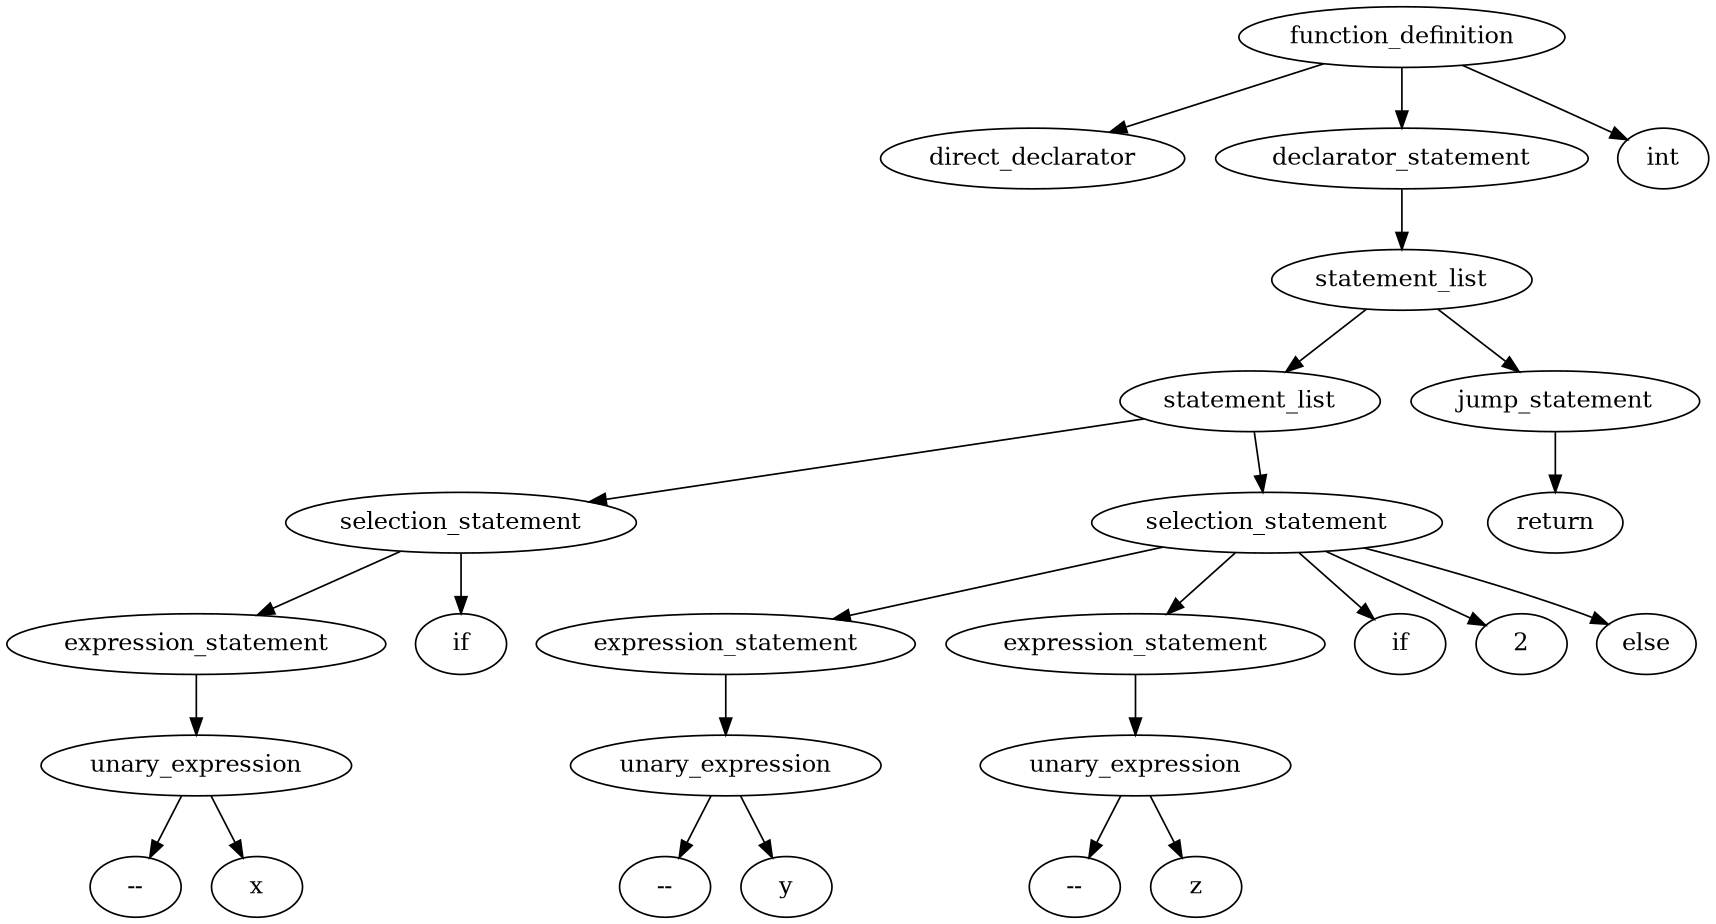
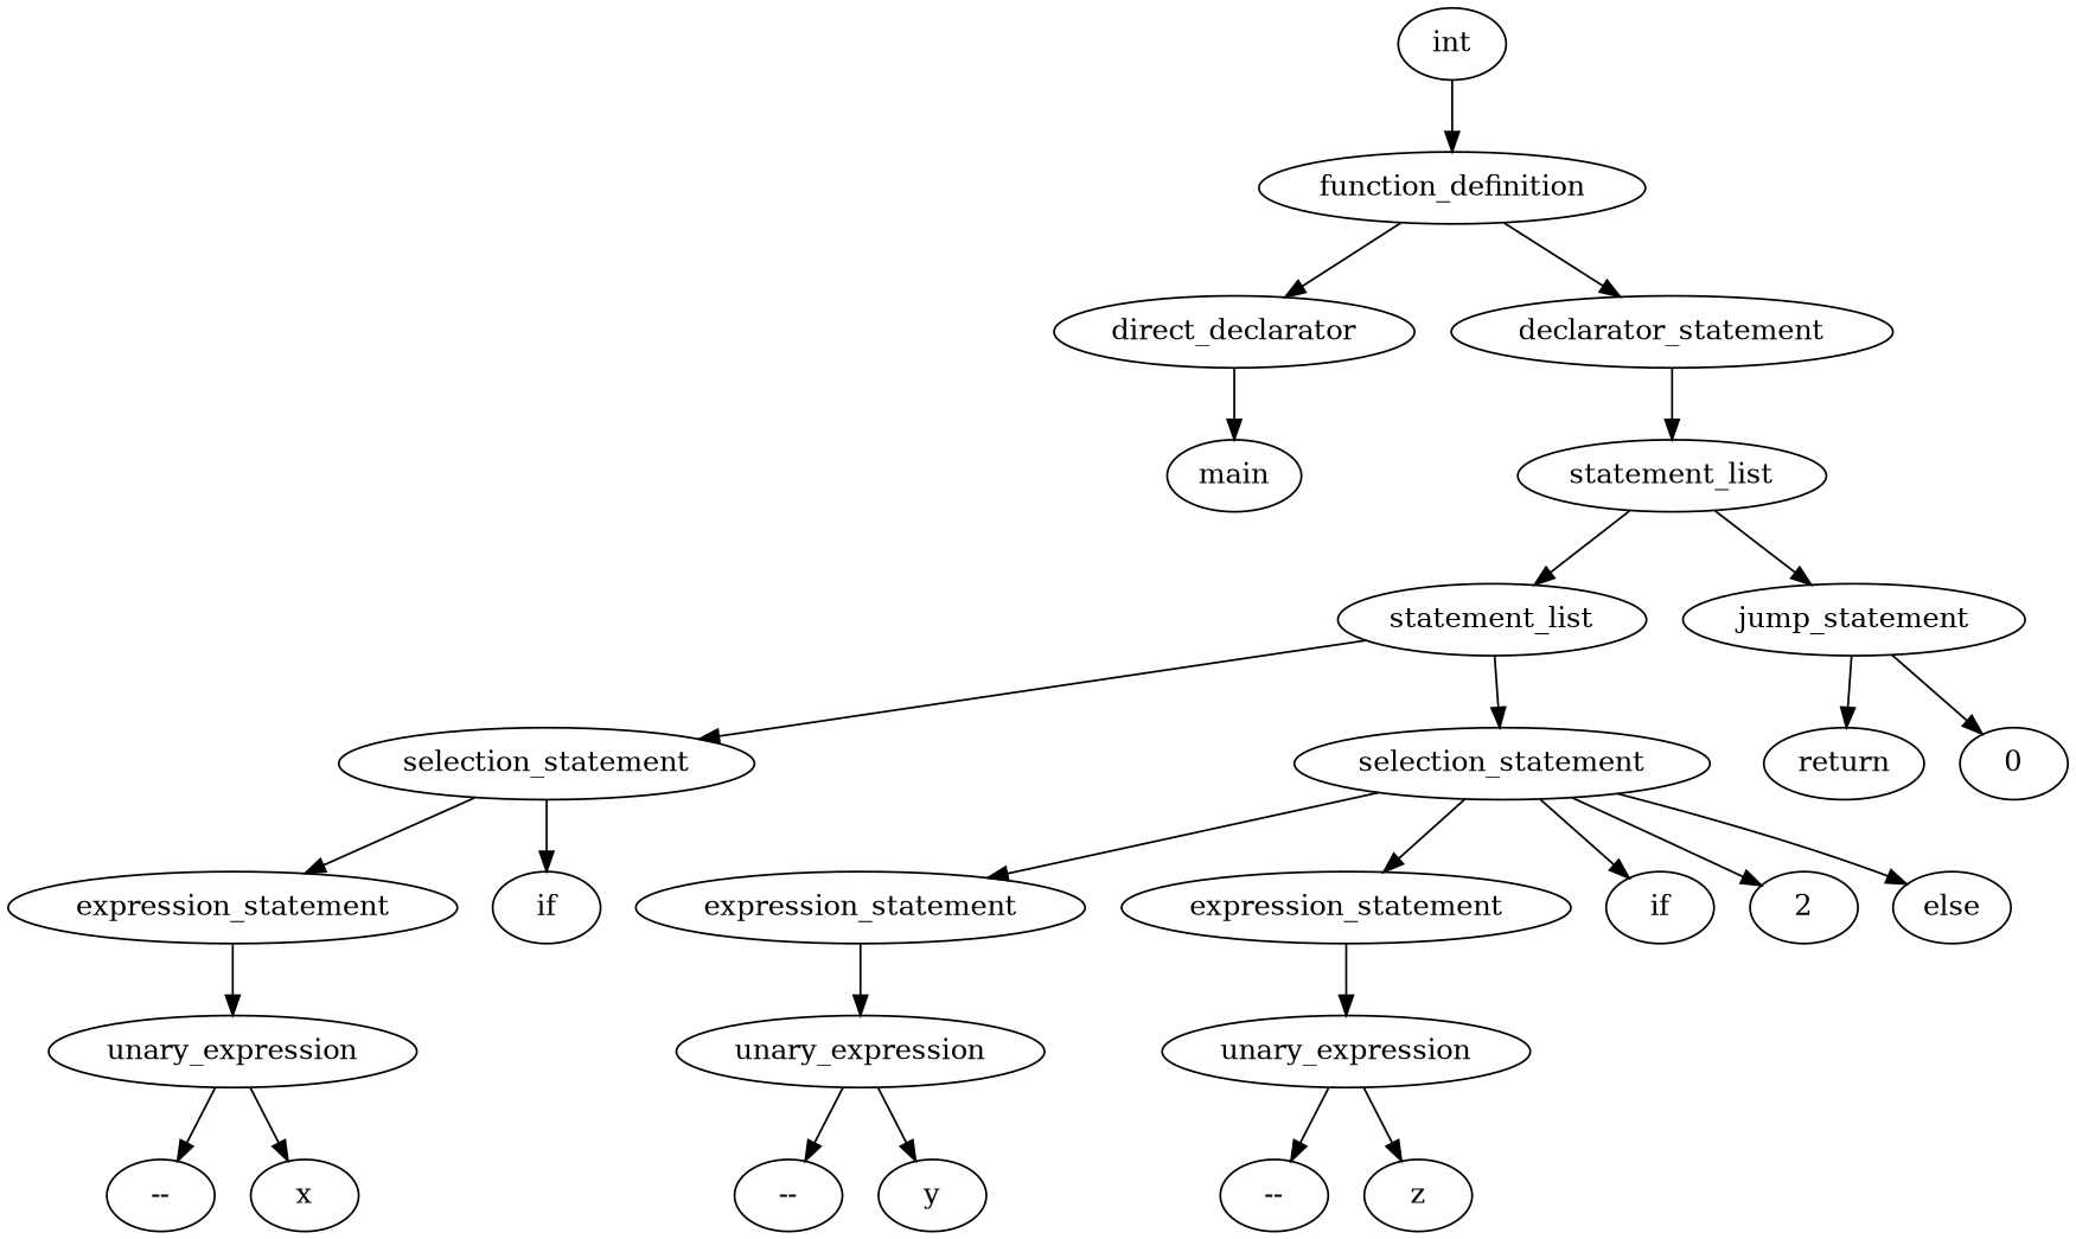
  digraph {
    n1 [label=direct_declarator]
+   n2 [label=main]
    n3 [label=unary_expression]
    n4 [label="--"]
    n5 [label=x]
    n6 [label=expression_statement]
    n7 [label=selection_statement]
    n8 [label=if]
    n9 [label=unary_expression]
    n10 [label="--"]
    n11 [label=y]
    n12 [label=expression_statement]
    n13 [label=unary_expression]
    n14 [label="--"]
    n15 [label=z]
    n16 [label=expression_statement]
    n17 [label=selection_statement]
    n18 [label=if]
    n19 [label=2]
    n20 [label=else]
    n21 [label=statement_list]
    n22 [label=jump_statement]
    n23 [label=return]
+   n24 [label=0]
    n25 [label=statement_list]
    n26 [label=declarator_statement]
    n27 [label=function_definition]
    n28 [label=int]
+   n1 -> n2
    n3 -> n4
    n3 -> n5
    n6 -> n3
    n7 -> n6
    n7 -> n8
    n9 -> n10
    n9 -> n11
    n12 -> n9
    n13 -> n14
    n13 -> n15
    n16 -> n13
    n17 -> n12
    n17 -> n16
    n17 -> n18
    n17 -> n19
    n17 -> n20
    n21 -> n7
    n21 -> n17
    n22 -> n23
+   n22 -> n24
    n25 -> n21
    n25 -> n22
    n26 -> n25
    n27 -> n1
    n27 -> n26
-   n27 -> n28
+   n28 -> n27
  }
